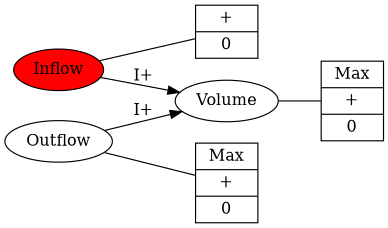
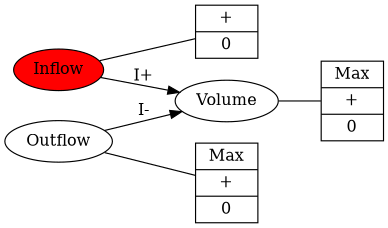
  digraph {
    rankdir=LR
    edge [dir=none]
    Inflow [fillcolor=red style=filled]
    n2 [label="<f0> +|<f1> 0" shape=record]
    n3 [label="<f0> Max|<f1> +|<f2> 0" shape=record]
    Volume
    n5 [label="<f0> Max|<f1> +|<f2> 0" shape=record]
    Outflow
    subgraph sub_1 {
      Inflow
      n2
      n3
      Volume
      n5
      Outflow
    }
    subgraph sub_2 {
      Inflow
      Volume
      Outflow
    }
    Inflow -> n2
    Inflow -> Volume [label="I+" dir=""]
    Volume -> n3
-   Outflow -> Volume [label="I+" dir=""]
+   Outflow -> Volume [label="I-" dir=""]
    Outflow -> n5
  }
